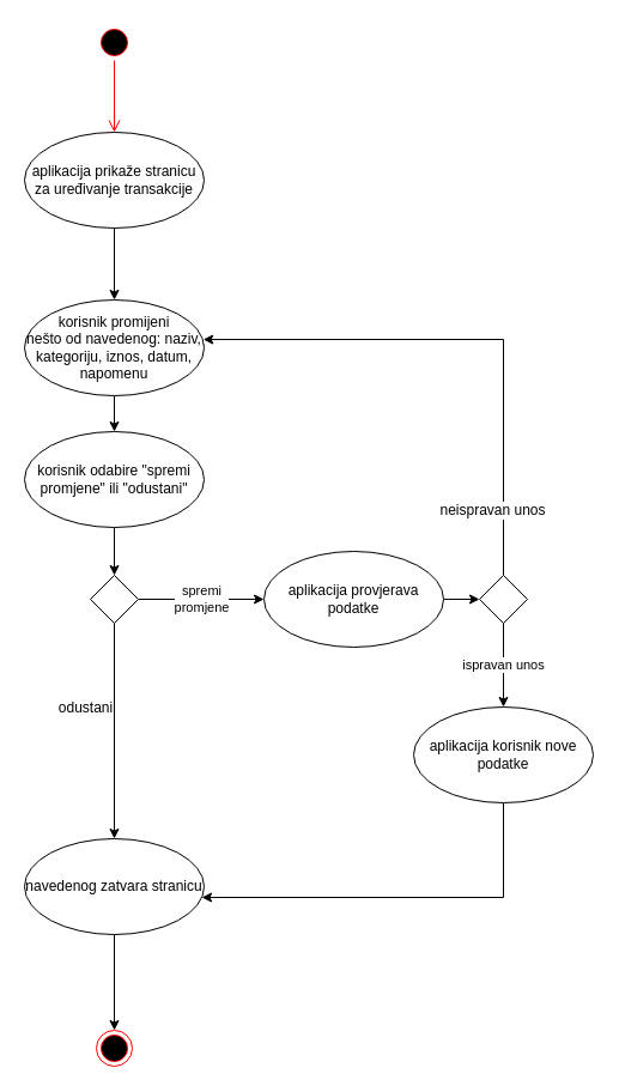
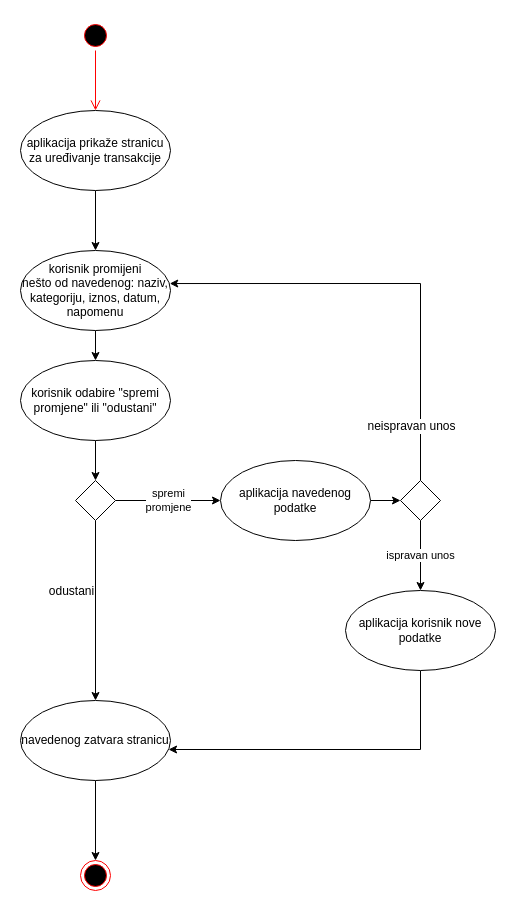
  <mxCell id="0" />
  <mxCell id="1" parent="0" />
  <mxCell id="2" value="" style="ellipse;html=1;shape=startState;fillColor=#000000;strokeColor=#ff0000;" parent="1" vertex="1"><mxGeometry x="80" y="20" width="30" height="30" as="geometry" /></mxCell>
  <mxCell id="3" value="" style="edgeStyle=orthogonalEdgeStyle;html=1;verticalAlign=bottom;endArrow=open;endSize=8;strokeColor=#ff0000;entryX=0.5;entryY=0;entryDx=0;entryDy=0;" parent="1" source="2" target="5" edge="1"><mxGeometry relative="1" as="geometry"><mxPoint x="95" y="110" as="targetPoint" /></mxGeometry></mxCell>
  <mxCell id="4" style="edgeStyle=orthogonalEdgeStyle;rounded=0;orthogonalLoop=1;jettySize=auto;html=1;entryX=0.5;entryY=0;entryDx=0;entryDy=0;" parent="1" source="5" target="7" edge="1"><mxGeometry relative="1" as="geometry" /></mxCell>
  <mxCell id="5" value="aplikacija prikaže stranicu za uređivanje transakcije" style="ellipse;whiteSpace=wrap;html=1;" parent="1" vertex="1"><mxGeometry x="20" y="110" width="150" height="80" as="geometry" /></mxCell>
  <mxCell id="6" style="edgeStyle=orthogonalEdgeStyle;rounded=0;orthogonalLoop=1;jettySize=auto;html=1;exitX=0.5;exitY=1;exitDx=0;exitDy=0;" parent="1" source="7" target="9" edge="1"><mxGeometry relative="1" as="geometry" /></mxCell>
  <mxCell id="7" value="korisnik promijeni &lt;br&gt;nešto od navedenog: naziv, kategoriju, iznos, datum, napomenu" style="ellipse;whiteSpace=wrap;html=1;" parent="1" vertex="1"><mxGeometry x="20" y="250" width="150" height="80" as="geometry" /></mxCell>
  <mxCell id="8" style="edgeStyle=orthogonalEdgeStyle;rounded=0;orthogonalLoop=1;jettySize=auto;html=1;exitX=0.5;exitY=1;exitDx=0;exitDy=0;" parent="1" source="9" target="13" edge="1"><mxGeometry relative="1" as="geometry" /></mxCell>
  <mxCell id="9" value="korisnik odabire &quot;spremi promjene&quot; ili &quot;odustani&quot;" style="ellipse;whiteSpace=wrap;html=1;" parent="1" vertex="1"><mxGeometry x="20" y="360" width="150" height="80" as="geometry" /></mxCell>
  <mxCell id="10" style="edgeStyle=orthogonalEdgeStyle;rounded=0;orthogonalLoop=1;jettySize=auto;html=1;exitX=0.5;exitY=1;exitDx=0;exitDy=0;" parent="1" source="13" target="15" edge="1"><mxGeometry relative="1" as="geometry" /></mxCell>
  <mxCell id="11" value="odustani" style="text;html=1;align=center;verticalAlign=middle;resizable=0;points=[];;labelBackgroundColor=#ffffff;" parent="10" vertex="1" connectable="0"><mxGeometry x="-0.229" relative="1" as="geometry"><mxPoint x="-25" y="1" as="offset" /></mxGeometry></mxCell>
  <mxCell id="12" value="spremi&lt;br&gt;promjene" style="edgeStyle=orthogonalEdgeStyle;rounded=0;orthogonalLoop=1;jettySize=auto;html=1;exitX=1;exitY=0.5;exitDx=0;exitDy=0;entryX=0;entryY=0.5;entryDx=0;entryDy=0;" parent="1" source="13" target="17" edge="1"><mxGeometry relative="1" as="geometry" /></mxCell>
  <mxCell id="13" value="" style="rhombus;whiteSpace=wrap;html=1;" parent="1" vertex="1"><mxGeometry x="75" y="480" width="40" height="40" as="geometry" /></mxCell>
  <mxCell id="14" style="edgeStyle=orthogonalEdgeStyle;rounded=0;orthogonalLoop=1;jettySize=auto;html=1;exitX=0.5;exitY=1;exitDx=0;exitDy=0;" parent="1" source="15" target="24" edge="1"><mxGeometry relative="1" as="geometry" /></mxCell>
  <mxCell id="15" value="navedenog zatvara stranicu" style="ellipse;whiteSpace=wrap;html=1;" parent="1" vertex="1"><mxGeometry x="20" y="700" width="150" height="80" as="geometry" /></mxCell>
  <mxCell id="16" style="edgeStyle=orthogonalEdgeStyle;rounded=0;orthogonalLoop=1;jettySize=auto;html=1;exitX=1;exitY=0.5;exitDx=0;exitDy=0;entryX=0;entryY=0.5;entryDx=0;entryDy=0;" parent="1" source="17" target="21" edge="1"><mxGeometry relative="1" as="geometry" /></mxCell>
- <mxCell id="17" value="aplikacija provjerava podatke" style="ellipse;whiteSpace=wrap;html=1;" parent="1" vertex="1"><mxGeometry x="220" y="460" width="150" height="80" as="geometry" /></mxCell>
+ <mxCell id="17" value="aplikacija navedenog podatke" style="ellipse;whiteSpace=wrap;html=1;" parent="1" vertex="1"><mxGeometry x="220" y="460" width="150" height="80" as="geometry" /></mxCell>
  <mxCell id="18" value="ispravan unos" style="edgeStyle=orthogonalEdgeStyle;rounded=0;orthogonalLoop=1;jettySize=auto;html=1;exitX=0.5;exitY=1;exitDx=0;exitDy=0;entryX=0.5;entryY=0;entryDx=0;entryDy=0;" parent="1" source="21" target="23" edge="1"><mxGeometry relative="1" as="geometry"><mxPoint x="420" y="630" as="targetPoint" /></mxGeometry></mxCell>
  <mxCell id="19" style="edgeStyle=orthogonalEdgeStyle;rounded=0;orthogonalLoop=1;jettySize=auto;html=1;exitX=0.5;exitY=0;exitDx=0;exitDy=0;entryX=0.995;entryY=0.413;entryDx=0;entryDy=0;entryPerimeter=0;" parent="1" source="21" target="7" edge="1"><mxGeometry relative="1" as="geometry" /></mxCell>
  <mxCell id="20" value="neispravan unos" style="text;html=1;align=center;verticalAlign=middle;resizable=0;points=[];;labelBackgroundColor=#ffffff;" parent="19" vertex="1" connectable="0"><mxGeometry x="-0.203" y="-3" relative="1" as="geometry"><mxPoint x="-13" y="123" as="offset" /></mxGeometry></mxCell>
  <mxCell id="21" value="" style="rhombus;whiteSpace=wrap;html=1;" parent="1" vertex="1"><mxGeometry x="400" y="480" width="40" height="40" as="geometry" /></mxCell>
  <mxCell id="22" style="edgeStyle=orthogonalEdgeStyle;rounded=0;orthogonalLoop=1;jettySize=auto;html=1;exitX=0.5;exitY=1;exitDx=0;exitDy=0;" parent="1" source="23" target="15" edge="1"><mxGeometry relative="1" as="geometry"><Array as="points"><mxPoint x="420" y="749" /></Array></mxGeometry></mxCell>
  <mxCell id="23" value="aplikacija korisnik nove podatke" style="ellipse;whiteSpace=wrap;html=1;" parent="1" vertex="1"><mxGeometry x="345" y="590" width="150" height="80" as="geometry" /></mxCell>
  <mxCell id="24" value="" style="ellipse;html=1;shape=endState;fillColor=#000000;strokeColor=#ff0000;" parent="1" vertex="1"><mxGeometry x="80" y="860" width="30" height="30" as="geometry" /></mxCell>
